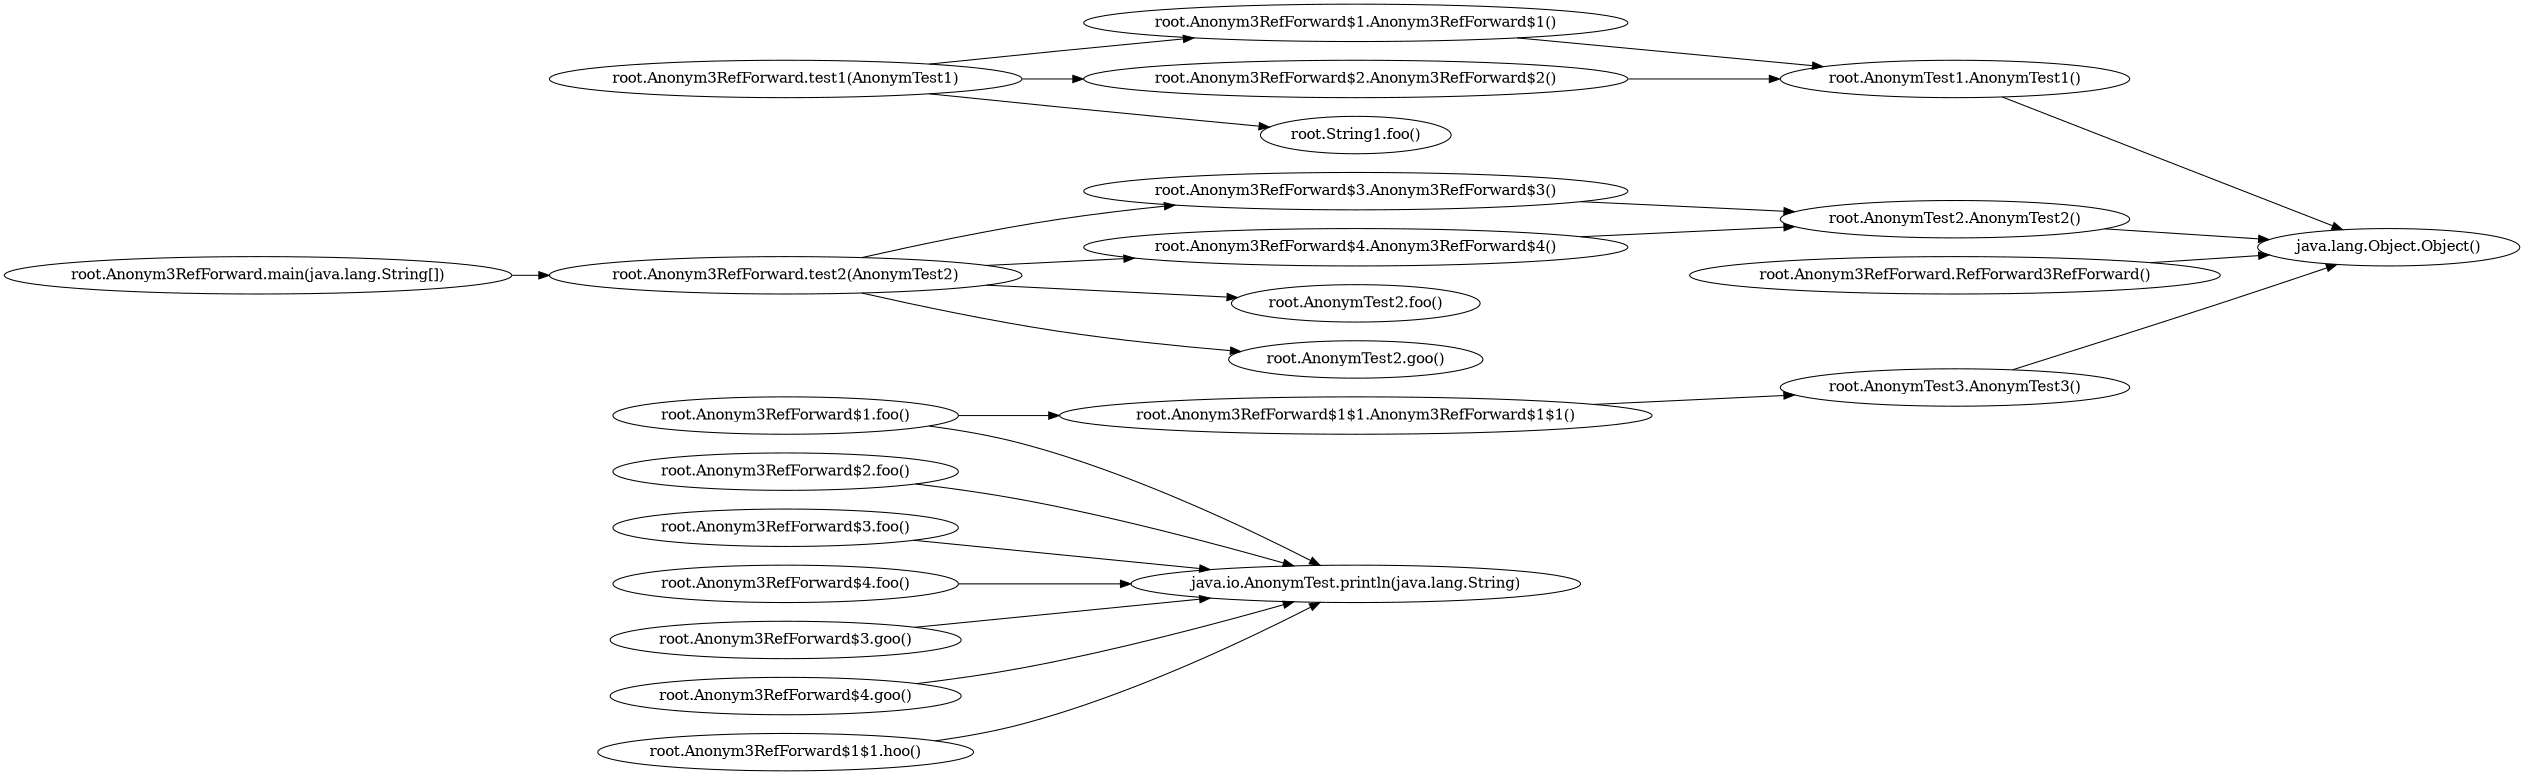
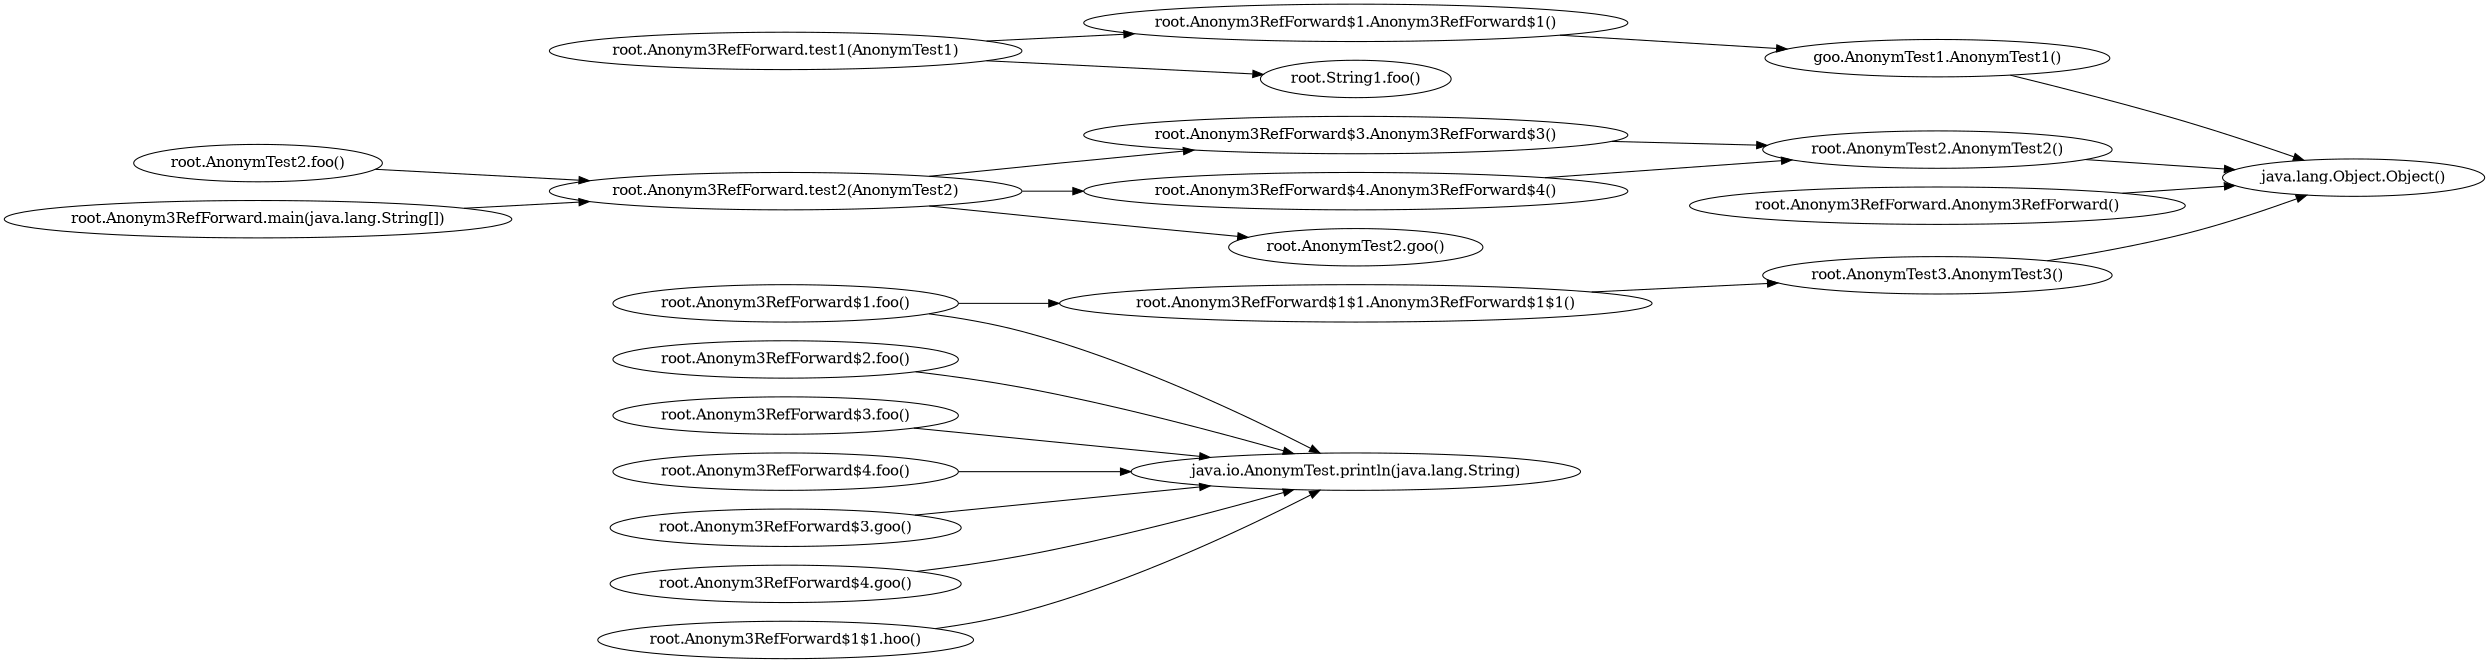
  digraph {
    rankdir=LR
    n1 [label="root.Anonym3RefForward$1$1.Anonym3RefForward$1$1()"]
    n2 [label="root.AnonymTest3.AnonymTest3()"]
    n3 [label="java.lang.Object.Object()"]
    n4 [label="root.Anonym3RefForward$1.Anonym3RefForward$1()"]
-   n5 [label="root.AnonymTest1.AnonymTest1()"]
-   n6 [label="root.Anonym3RefForward$2.Anonym3RefForward$2()"]
+   n5 [label="goo.AnonymTest1.AnonymTest1()"]
    n7 [label="root.Anonym3RefForward$3.Anonym3RefForward$3()"]
    n8 [label="root.AnonymTest2.AnonymTest2()"]
    n9 [label="root.Anonym3RefForward$4.Anonym3RefForward$4()"]
-   n10 [label="root.Anonym3RefForward.RefForward3RefForward()"]
+   n10 [label="root.Anonym3RefForward.Anonym3RefForward()"]
    n11 [label="root.String1.foo()"]
    n12 [label="root.AnonymTest2.foo()"]
    n13 [label="root.Anonym3RefForward$1.foo()"]
    n14 [label="java.io.AnonymTest.println(java.lang.String)"]
    n15 [label="root.Anonym3RefForward$2.foo()"]
    n16 [label="root.Anonym3RefForward$3.foo()"]
    n17 [label="root.Anonym3RefForward$4.foo()"]
    n18 [label="root.AnonymTest2.goo()"]
    n19 [label="root.Anonym3RefForward$3.goo()"]
    n20 [label="root.Anonym3RefForward$4.goo()"]
    n21 [label="root.Anonym3RefForward$1$1.hoo()"]
    n22 [label="root.Anonym3RefForward.main(java.lang.String[])"]
    n23 [label="root.Anonym3RefForward.test2(AnonymTest2)"]
    n24 [label="root.Anonym3RefForward.test1(AnonymTest1)"]
    n1 -> n2
    n2 -> n3
    n4 -> n5
    n5 -> n3
-   n6 -> n5
    n7 -> n8
    n8 -> n3
    n9 -> n8
    n10 -> n3
    n13 -> n1
    n13 -> n14
    n15 -> n14
    n16 -> n14
    n17 -> n14
    n19 -> n14
    n20 -> n14
    n21 -> n14
    n22 -> n23
    n23 -> n7
    n23 -> n9
-   n23 -> n12
+   n12 -> n23
    n23 -> n18
    n24 -> n4
-   n24 -> n6
    n24 -> n11
  }
